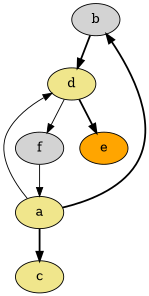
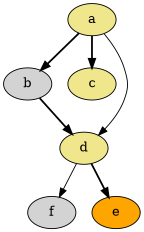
  digraph {
    node [fillcolor=khaki style=filled]
    edge [style=bold]
    b [fillcolor=lightgrey]
    a
    c
    d
    f [fillcolor=lightgrey]
    e [fillcolor=orange]
    b -> d
    a -> b
    a -> c
    a -> d [style=solid]
    d -> f [style=solid]
    d -> e
-   f -> a [style=solid]
  }
